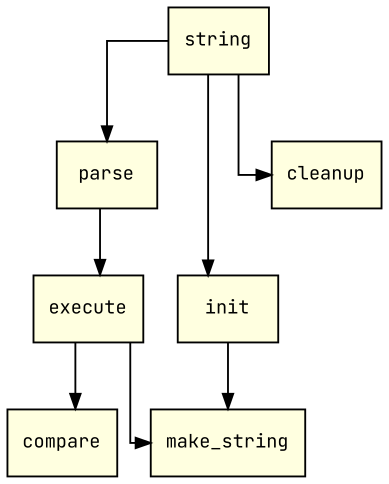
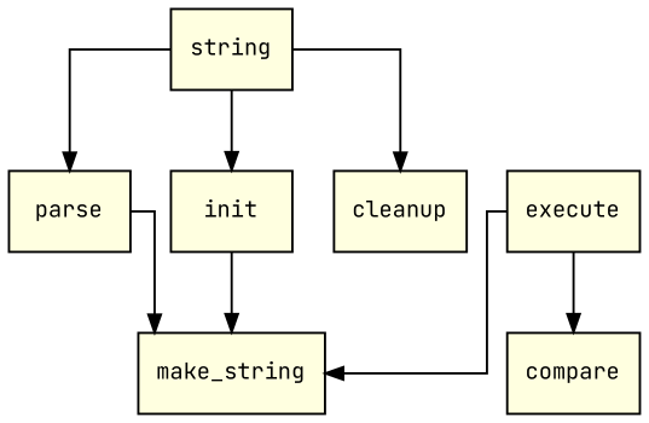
  digraph {
    fontname="JetBrains Mono"
    splines=ortho
    node [fillcolor=lightyellow fontname="JetBrains Mono" fontsize=10 shape=rect style=filled]
    edge [arrowsize=0.8 fontname="JetBrains Mono"]
    n1 [label=string]
    parse
    init
    cleanup
    execute
    make_string
    compare
    n1 -> parse
    n1 -> init
    n1 -> cleanup
-   parse -> execute
+   parse -> make_string
    init -> make_string
    execute -> make_string
    execute -> compare
  }
